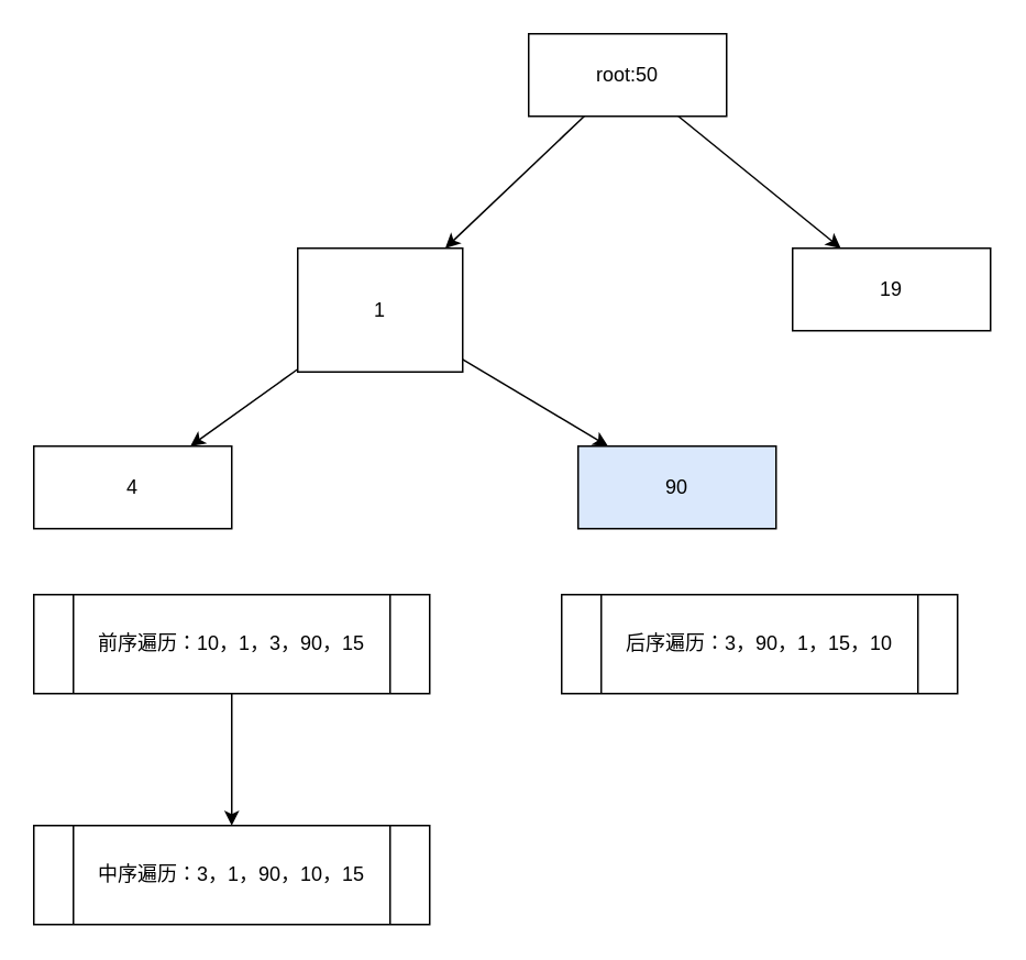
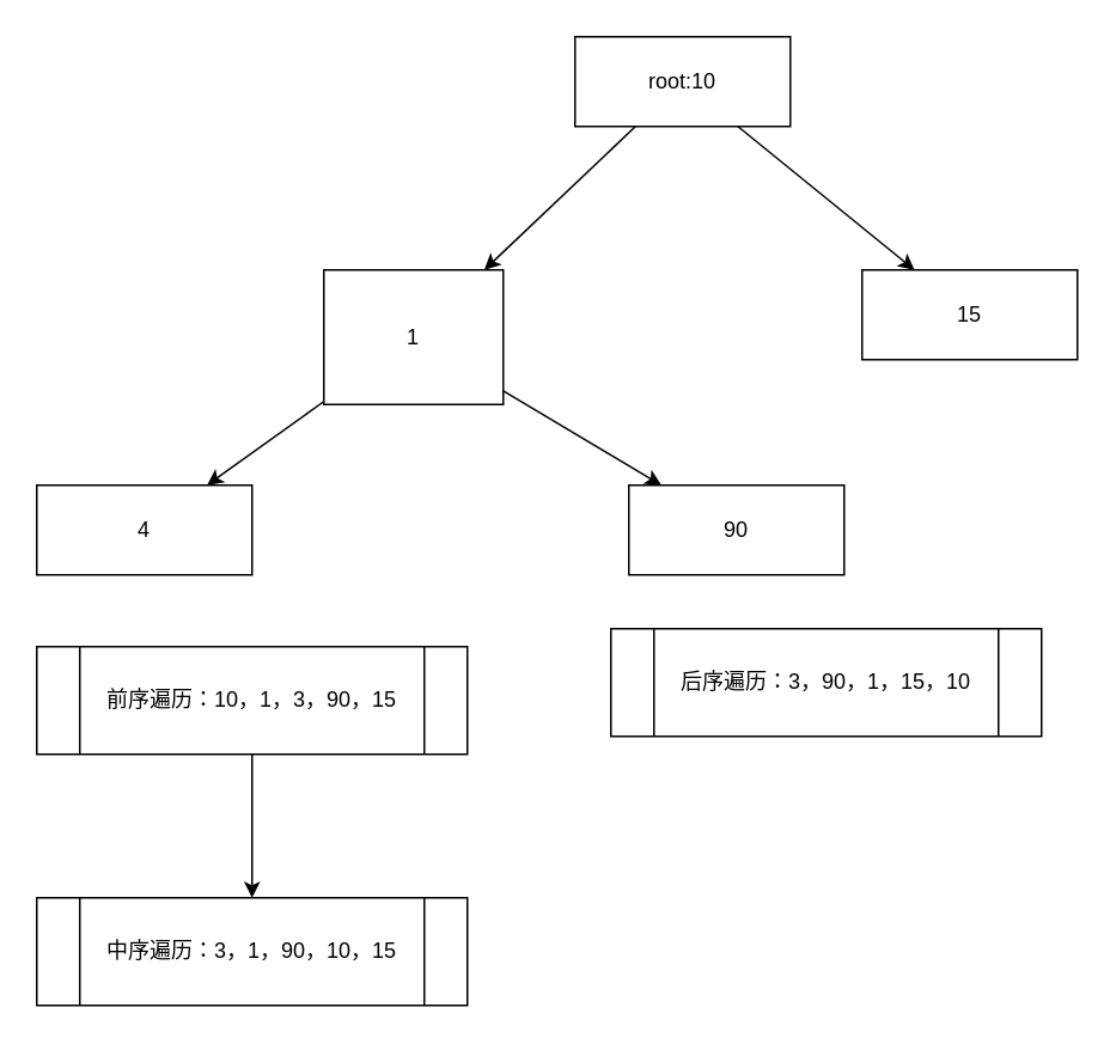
  <mxCell id="0" />
  <mxCell id="1" parent="0" />
  <mxCell id="2" value="" style="rounded=0;orthogonalLoop=1;jettySize=auto;html=1;" edge="1" parent="1" source="4" target="7"><mxGeometry relative="1" as="geometry" /></mxCell>
  <mxCell id="3" value="" style="rounded=0;orthogonalLoop=1;jettySize=auto;html=1;" edge="1" parent="1" source="4" target="8"><mxGeometry relative="1" as="geometry" /></mxCell>
- <mxCell id="4" value="&lt;div&gt;root:50&lt;/div&gt;" style="rounded=0;whiteSpace=wrap;html=1;" vertex="1" parent="1"><mxGeometry x="320" y="20" width="120" height="50" as="geometry" /></mxCell>
+ <mxCell id="4" value="&lt;div&gt;root:10&lt;/div&gt;" style="rounded=0;whiteSpace=wrap;html=1;" vertex="1" parent="1"><mxGeometry x="320" y="20" width="120" height="50" as="geometry" /></mxCell>
  <mxCell id="5" value="" style="edgeStyle=none;rounded=0;orthogonalLoop=1;jettySize=auto;html=1;" edge="1" parent="1" source="7" target="9"><mxGeometry relative="1" as="geometry" /></mxCell>
  <mxCell id="6" value="" style="edgeStyle=none;rounded=0;orthogonalLoop=1;jettySize=auto;html=1;" edge="1" parent="1" source="7" target="10"><mxGeometry relative="1" as="geometry" /></mxCell>
  <mxCell id="7" value="1" style="rounded=0;whiteSpace=wrap;html=1;" vertex="1" parent="1"><mxGeometry x="180" y="150" width="100" height="75" as="geometry" /></mxCell>
- <mxCell id="8" value="&lt;div&gt;19&lt;/div&gt;" style="rounded=0;whiteSpace=wrap;html=1;" vertex="1" parent="1"><mxGeometry x="480" y="150" width="120" height="50" as="geometry" /></mxCell>
+ <mxCell id="8" value="&lt;div&gt;15&lt;/div&gt;" style="rounded=0;whiteSpace=wrap;html=1;" vertex="1" parent="1"><mxGeometry x="480" y="150" width="120" height="50" as="geometry" /></mxCell>
  <mxCell id="9" value="4" style="rounded=0;whiteSpace=wrap;html=1;" vertex="1" parent="1"><mxGeometry x="20" y="270" width="120" height="50" as="geometry" /></mxCell>
- <mxCell id="10" value="90" style="rounded=0;whiteSpace=wrap;html=1;fillColor=#dae8fc;" vertex="1" parent="1"><mxGeometry x="350" y="270" width="120" height="50" as="geometry" /></mxCell>
+ <mxCell id="10" value="90" style="rounded=0;whiteSpace=wrap;html=1;" vertex="1" parent="1"><mxGeometry x="350" y="270" width="120" height="50" as="geometry" /></mxCell>
  <mxCell id="11" value="" style="edgeStyle=none;rounded=0;orthogonalLoop=1;jettySize=auto;html=1;" edge="1" parent="1" source="12" target="13"><mxGeometry relative="1" as="geometry" /></mxCell>
  <mxCell id="12" value="前序遍历：10，1，3，90，15" style="shape=process;whiteSpace=wrap;html=1;backgroundOutline=1;" vertex="1" parent="1"><mxGeometry x="20" y="360" width="240" height="60" as="geometry" /></mxCell>
  <mxCell id="13" value="&lt;div&gt;中序遍历：3，1，90，10，15&lt;/div&gt;" style="shape=process;whiteSpace=wrap;html=1;backgroundOutline=1;" vertex="1" parent="1"><mxGeometry x="20" y="500" width="240" height="60" as="geometry" /></mxCell>
- <mxCell id="14" value="后序遍历：3，90，1，15，10" style="shape=process;whiteSpace=wrap;html=1;backgroundOutline=1;" vertex="1" parent="1"><mxGeometry x="340" y="360" width="240" height="60" as="geometry" /></mxCell>
+ <mxCell id="14" value="后序遍历：3，90，1，15，10" style="shape=process;whiteSpace=wrap;html=1;backgroundOutline=1;" vertex="1" parent="1"><mxGeometry x="340" y="350" width="240" height="60" as="geometry" /></mxCell>
